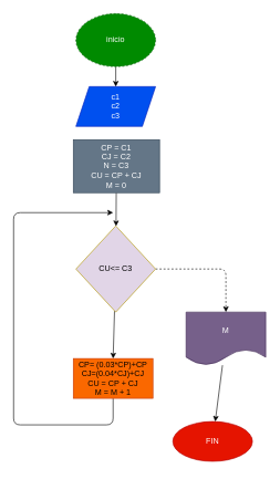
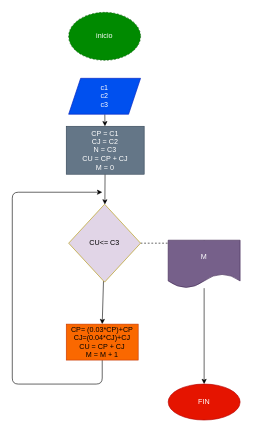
  <mxCell id="0" />
  <mxCell id="1" parent="0" />
- <mxCell id="2" value="" style="edgeStyle=none;html=1;" edge="1" parent="1" source="3" target="15"><mxGeometry relative="1" as="geometry" /></mxCell>
  <mxCell id="3" value="inicio" style="ellipse;whiteSpace=wrap;html=1;fillColor=#008a00;fontColor=#ffffff;strokeColor=#005700;dashed=1;" vertex="1" parent="1"><mxGeometry x="114" y="20" width="120" height="80" as="geometry" /></mxCell>
  <mxCell id="4" value="" style="edgeStyle=none;html=1;" edge="1" parent="1" source="5" target="8"><mxGeometry relative="1" as="geometry" /></mxCell>
  <mxCell id="5" value="CP = C1&lt;br&gt;CJ = C2&lt;br&gt;N = C3&lt;br&gt;CU = CP + CJ&lt;br&gt;M = 0" style="whiteSpace=wrap;html=1;fillColor=#647687;strokeColor=#314354;fontColor=#ffffff;" vertex="1" parent="1"><mxGeometry x="110" y="210" width="130" height="80" as="geometry" /></mxCell>
  <mxCell id="6" style="edgeStyle=none;html=1;entryX=0.5;entryY=0;entryDx=0;entryDy=0;" edge="1" parent="1" source="8" target="10"><mxGeometry relative="1" as="geometry"><mxPoint x="170" y="540" as="targetPoint" /></mxGeometry></mxCell>
  <mxCell id="7" style="edgeStyle=none;html=1;dashed=1;" edge="1" parent="1" source="8" target="12"><mxGeometry relative="1" as="geometry"><Array as="points"><mxPoint x="340" y="405" /></Array></mxGeometry></mxCell>
  <mxCell id="8" value="CU&amp;lt;= C3" style="rhombus;whiteSpace=wrap;html=1;fillColor=#e1d5e7;strokeColor=#B09500;fontColor=#000000;" vertex="1" parent="1"><mxGeometry x="114" y="340" width="120" height="130" as="geometry" /></mxCell>
  <mxCell id="9" style="edgeStyle=none;html=1;" edge="1" parent="1" source="10"><mxGeometry relative="1" as="geometry"><mxPoint x="170" y="320" as="targetPoint" /><Array as="points"><mxPoint x="170" y="640" /><mxPoint x="20" y="640" /><mxPoint x="20" y="320" /></Array></mxGeometry></mxCell>
  <mxCell id="10" value="CP= (0.03*CP)+CP&lt;br&gt;CJ=(0.04*CJ)+CJ&lt;br&gt;CU = CP + CJ&lt;br&gt;M = M + 1" style="rounded=0;whiteSpace=wrap;html=1;fillColor=#fa6800;fontColor=#000000;strokeColor=#C73500;" vertex="1" parent="1"><mxGeometry x="110" y="540" width="120" height="60" as="geometry" /></mxCell>
  <mxCell id="11" value="" style="edgeStyle=none;html=1;" edge="1" parent="1" source="12" target="13"><mxGeometry relative="1" as="geometry" /></mxCell>
- <mxCell id="12" value="M" style="shape=document;whiteSpace=wrap;html=1;boundedLbl=1;fillColor=#76608a;fontColor=#ffffff;strokeColor=#432D57;" vertex="1" parent="1"><mxGeometry x="280" y="470" width="120" height="80" as="geometry" /></mxCell>
- <mxCell id="13" value="FIN" style="ellipse;whiteSpace=wrap;html=1;fillColor=#e51400;strokeColor=#B20000;fontColor=#ffffff;" vertex="1" parent="1"><mxGeometry x="260" y="635" width="120" height="60" as="geometry" /></mxCell>
+ <mxCell id="12" value="M" style="shape=document;whiteSpace=wrap;html=1;boundedLbl=1;fillColor=#76608a;fontColor=#ffffff;strokeColor=#432D57;" vertex="1" parent="1"><mxGeometry x="280" y="400" width="120" height="80" as="geometry" /></mxCell>
+ <mxCell id="13" value="FIN" style="ellipse;whiteSpace=wrap;html=1;fillColor=#e51400;strokeColor=#B20000;fontColor=#ffffff;" vertex="1" parent="1"><mxGeometry x="280" y="640" width="120" height="60" as="geometry" /></mxCell>
+ <mxCell id="14" value="" style="edgeStyle=none;html=1;" edge="1" parent="1" source="15" target="5"><mxGeometry relative="1" as="geometry" /></mxCell>
  <mxCell id="15" value="c1&lt;br&gt;c2&lt;br&gt;c3" style="shape=parallelogram;perimeter=parallelogramPerimeter;whiteSpace=wrap;html=1;fixedSize=1;fillColor=#0050ef;fontColor=#ffffff;strokeColor=#001DBC;" vertex="1" parent="1"><mxGeometry x="114" y="130" width="120" height="60" as="geometry" /></mxCell>
